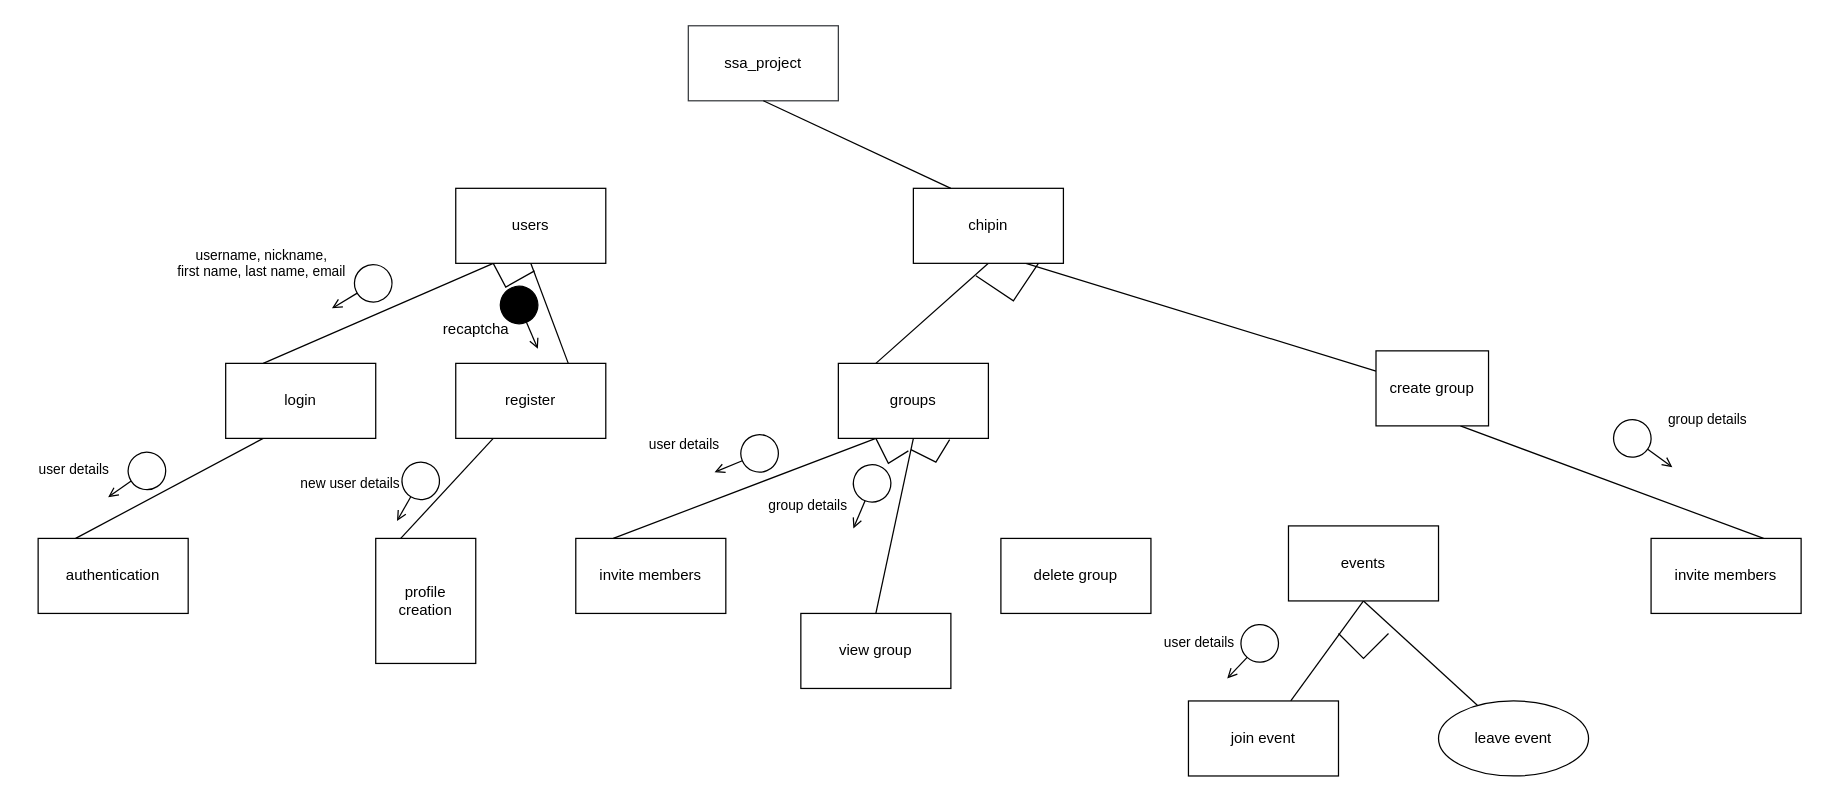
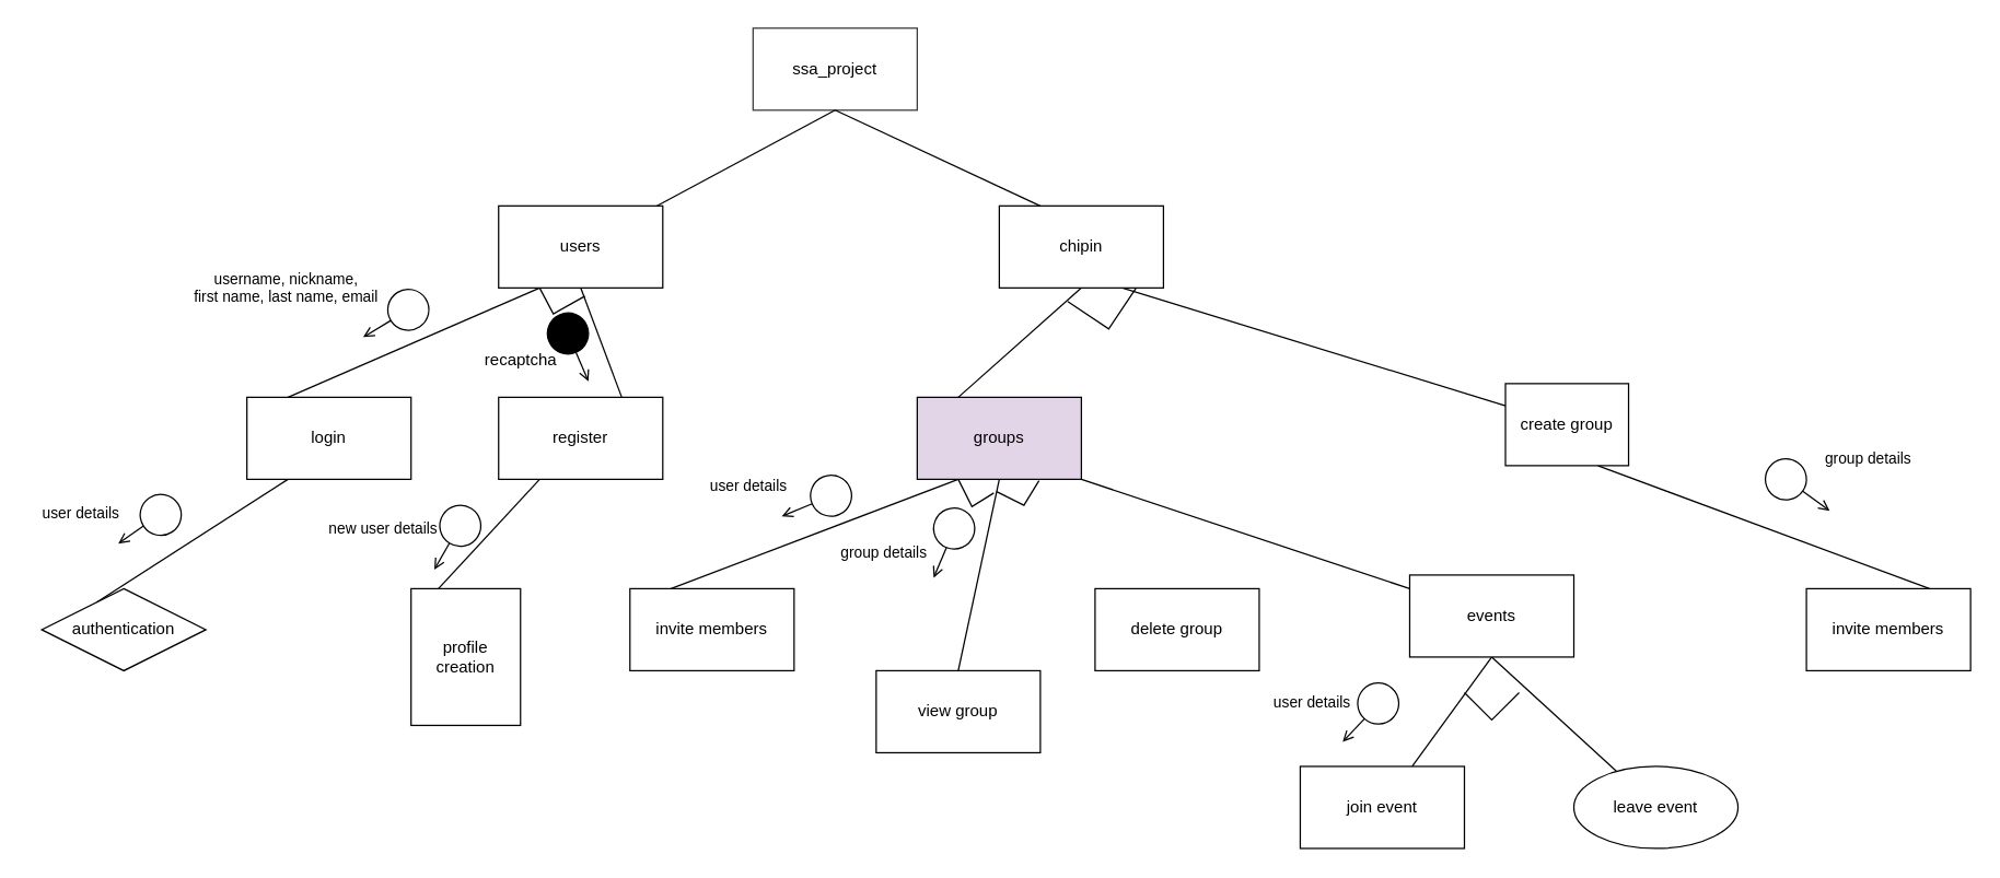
  <mxCell id="0" />
  <mxCell id="1" parent="0" />
  <mxCell id="2" value="ssa_project" style="rounded=0;whiteSpace=wrap;html=1;fillColor=none;strokeColor=#36393d;" parent="1" vertex="1"><mxGeometry x="550" y="20" width="120" height="60" as="geometry" /></mxCell>
  <mxCell id="3" style="rounded=0;orthogonalLoop=1;jettySize=auto;html=1;exitX=0.25;exitY=1;exitDx=0;exitDy=0;entryX=0.25;entryY=0;entryDx=0;entryDy=0;strokeColor=default;endArrow=none;endFill=0;" parent="1" source="5" target="12" edge="1"><mxGeometry relative="1" as="geometry" /></mxCell>
  <mxCell id="4" style="rounded=0;orthogonalLoop=1;jettySize=auto;html=1;exitX=0.5;exitY=1;exitDx=0;exitDy=0;entryX=0.75;entryY=0;entryDx=0;entryDy=0;endArrow=none;endFill=0;" parent="1" source="5" target="13" edge="1"><mxGeometry relative="1" as="geometry" /></mxCell>
  <mxCell id="5" value="users" style="rounded=0;whiteSpace=wrap;html=1;" parent="1" vertex="1"><mxGeometry x="364" y="150" width="120" height="60" as="geometry" /></mxCell>
+ <mxCell id="6" value="" style="endArrow=none;html=1;rounded=0;entryX=0.5;entryY=1;entryDx=0;entryDy=0;" parent="1" source="5" target="2" edge="1"><mxGeometry width="50" height="50" relative="1" as="geometry"><mxPoint x="490" y="119.289" as="sourcePoint" /><mxPoint x="490" y="69.289" as="targetPoint" /></mxGeometry></mxCell>
  <mxCell id="7" style="rounded=0;orthogonalLoop=1;jettySize=auto;html=1;exitX=0.5;exitY=1;exitDx=0;exitDy=0;entryX=0.25;entryY=0;entryDx=0;entryDy=0;endArrow=none;endFill=0;" parent="1" source="9" target="17" edge="1"><mxGeometry relative="1" as="geometry" /></mxCell>
  <mxCell id="8" style="rounded=0;orthogonalLoop=1;jettySize=auto;html=1;exitX=0.75;exitY=1;exitDx=0;exitDy=0;strokeColor=default;endArrow=none;endFill=0;" parent="1" source="9" target="19" edge="1"><mxGeometry relative="1" as="geometry" /></mxCell>
  <mxCell id="9" value="chipin" style="rounded=0;whiteSpace=wrap;html=1;" parent="1" vertex="1"><mxGeometry x="730" y="150" width="120" height="60" as="geometry" /></mxCell>
  <mxCell id="10" value="" style="endArrow=none;html=1;rounded=0;exitX=0.25;exitY=0;exitDx=0;exitDy=0;" parent="1" source="9" edge="1"><mxGeometry width="50" height="50" relative="1" as="geometry"><mxPoint x="528" y="170" as="sourcePoint" /><mxPoint x="610" y="80" as="targetPoint" /></mxGeometry></mxCell>
  <mxCell id="11" style="rounded=0;orthogonalLoop=1;jettySize=auto;html=1;exitX=0.25;exitY=1;exitDx=0;exitDy=0;entryX=0.25;entryY=0;entryDx=0;entryDy=0;endArrow=none;endFill=0;" parent="1" source="12" target="20" edge="1"><mxGeometry relative="1" as="geometry" /></mxCell>
  <mxCell id="12" value="login" style="rounded=0;whiteSpace=wrap;html=1;" parent="1" vertex="1"><mxGeometry x="180" y="290" width="120" height="60" as="geometry" /></mxCell>
  <mxCell id="13" value="register" style="rounded=0;whiteSpace=wrap;html=1;" parent="1" vertex="1"><mxGeometry x="364" y="290" width="120" height="60" as="geometry" /></mxCell>
  <mxCell id="14" style="rounded=0;orthogonalLoop=1;jettySize=auto;html=1;exitX=0.25;exitY=1;exitDx=0;exitDy=0;entryX=0.25;entryY=0;entryDx=0;entryDy=0;endArrow=none;endFill=0;" parent="1" source="17" target="21" edge="1"><mxGeometry relative="1" as="geometry" /></mxCell>
  <mxCell id="15" style="rounded=0;orthogonalLoop=1;jettySize=auto;html=1;exitX=0.5;exitY=1;exitDx=0;exitDy=0;entryX=0.5;entryY=0;entryDx=0;entryDy=0;endArrow=none;endFill=0;" parent="1" source="17" target="23" edge="1"><mxGeometry relative="1" as="geometry" /></mxCell>
- <mxCell id="17" value="groups" style="rounded=0;whiteSpace=wrap;html=1;" parent="1" vertex="1"><mxGeometry x="670" y="290" width="120" height="60" as="geometry" /></mxCell>
+ <mxCell id="16" style="rounded=0;orthogonalLoop=1;jettySize=auto;html=1;exitX=1;exitY=1;exitDx=0;exitDy=0;endArrow=none;endFill=0;" edge="1" parent="1" source="17" target="43"><mxGeometry relative="1" as="geometry" /></mxCell>
+ <mxCell id="17" value="groups" style="rounded=0;whiteSpace=wrap;html=1;fillColor=#e1d5e7;" parent="1" vertex="1"><mxGeometry x="670" y="290" width="120" height="60" as="geometry" /></mxCell>
  <mxCell id="18" style="rounded=0;orthogonalLoop=1;jettySize=auto;html=1;exitX=0.75;exitY=1;exitDx=0;exitDy=0;entryX=0.75;entryY=0;entryDx=0;entryDy=0;endArrow=none;endFill=0;" parent="1" source="19" target="24" edge="1"><mxGeometry relative="1" as="geometry" /></mxCell>
  <mxCell id="19" value="create group" style="rounded=0;whiteSpace=wrap;html=1;" parent="1" vertex="1"><mxGeometry x="1100" y="280" width="90" height="60" as="geometry" /></mxCell>
- <mxCell id="20" value="authentication" style="rounded=0;whiteSpace=wrap;html=1;" parent="1" vertex="1"><mxGeometry x="30" y="430" width="120" height="60" as="geometry" /></mxCell>
+ <mxCell id="20" value="authentication" style="rhombus;whiteSpace=wrap;html=1;" parent="1" vertex="1"><mxGeometry x="30" y="430" width="120" height="60" as="geometry" /></mxCell>
  <mxCell id="21" value="invite members" style="rounded=0;whiteSpace=wrap;html=1;" parent="1" vertex="1"><mxGeometry x="460" y="430" width="120" height="60" as="geometry" /></mxCell>
  <mxCell id="22" value="delete group" style="rounded=0;whiteSpace=wrap;html=1;" parent="1" vertex="1"><mxGeometry x="800" y="430" width="120" height="60" as="geometry" /></mxCell>
  <mxCell id="23" value="view group" style="rounded=0;whiteSpace=wrap;html=1;" parent="1" vertex="1"><mxGeometry x="640" y="490" width="120" height="60" as="geometry" /></mxCell>
  <mxCell id="24" value="invite members" style="rounded=0;whiteSpace=wrap;html=1;" parent="1" vertex="1"><mxGeometry x="1320" y="430" width="120" height="60" as="geometry" /></mxCell>
  <mxCell id="25" style="rounded=0;orthogonalLoop=1;jettySize=auto;html=1;exitX=0.25;exitY=0;exitDx=0;exitDy=0;entryX=0.25;entryY=1;entryDx=0;entryDy=0;endArrow=none;endFill=0;" parent="1" source="26" target="13" edge="1"><mxGeometry relative="1" as="geometry" /></mxCell>
  <mxCell id="26" value="profile creation" style="rounded=0;whiteSpace=wrap;html=1;" parent="1" vertex="1"><mxGeometry x="300" y="430" width="80" height="100" as="geometry" /></mxCell>
  <mxCell id="27" value="" style="group;rotation=80;" parent="1" vertex="1" connectable="0"><mxGeometry x="270.001" y="200.001" width="39.337" height="54.669" as="geometry" /></mxCell>
  <mxCell id="28" value="" style="ellipse;html=1;rotation=147;" parent="27" vertex="1"><mxGeometry x="13" y="11" width="30" height="30" as="geometry" /></mxCell>
  <mxCell id="29" value="" style="endArrow=open;html=1;rounded=0;align=center;verticalAlign=top;endFill=0;labelBackgroundColor=none;endSize=6;" parent="27" source="28" edge="1"><mxGeometry relative="1" as="geometry"><mxPoint x="-5" y="46" as="targetPoint" /></mxGeometry></mxCell>
  <mxCell id="30" value="" style="group;rotation=80;" parent="1" vertex="1" connectable="0"><mxGeometry x="90.001" y="350.001" width="39.337" height="54.669" as="geometry" /></mxCell>
  <mxCell id="31" value="" style="ellipse;html=1;rotation=147;" parent="30" vertex="1"><mxGeometry x="12" y="11" width="30" height="30" as="geometry" /></mxCell>
  <mxCell id="32" value="" style="endArrow=open;html=1;rounded=0;align=center;verticalAlign=top;endFill=0;labelBackgroundColor=none;endSize=6;" parent="30" source="31" edge="1"><mxGeometry relative="1" as="geometry"><mxPoint x="-4" y="47" as="targetPoint" /></mxGeometry></mxCell>
  <mxCell id="33" value="" style="group" parent="1" vertex="1" connectable="0"><mxGeometry x="395.001" y="223.661" width="39.337" height="54.669" as="geometry" /></mxCell>
  <mxCell id="34" value="" style="ellipse;html=1;rotation=67;fillColor=#000000;" parent="33" vertex="1"><mxGeometry x="4.669" y="4.669" width="30" height="30" as="geometry" /></mxCell>
  <mxCell id="35" value="" style="endArrow=open;html=1;rounded=0;align=center;verticalAlign=top;endFill=0;labelBackgroundColor=none;endSize=6;" parent="33" source="34" edge="1"><mxGeometry relative="1" as="geometry"><mxPoint x="34.669" y="54.669" as="targetPoint" /></mxGeometry></mxCell>
  <mxCell id="36" value="recaptcha" style="text;html=1;align=center;verticalAlign=middle;resizable=0;points=[];autosize=1;strokeColor=none;fillColor=none;" parent="1" vertex="1"><mxGeometry x="340" y="248.33" width="80" height="30" as="geometry" /></mxCell>
  <mxCell id="37" value="&lt;font style=&quot;font-size: 11px;&quot;&gt;username, nickname,&amp;nbsp;&lt;/font&gt;&lt;div style=&quot;font-size: 11px;&quot;&gt;&lt;font style=&quot;font-size: 11px;&quot;&gt;&lt;font style=&quot;font-size: 11px;&quot;&gt;first name, last name, email&lt;/font&gt;&lt;font style=&quot;font-size: 11px;&quot;&gt;&amp;nbsp;&lt;/font&gt;&lt;/font&gt;&lt;/div&gt;" style="text;html=1;align=center;verticalAlign=middle;resizable=0;points=[];autosize=1;strokeColor=none;fillColor=none;" parent="1" vertex="1"><mxGeometry x="130" y="190" width="160" height="40" as="geometry" /></mxCell>
  <mxCell id="38" value="&lt;font style=&quot;font-size: 11px;&quot;&gt;user details&lt;/font&gt;&lt;span style=&quot;font-size: 11px; background-color: initial;&quot;&gt;&amp;nbsp;&lt;/span&gt;" style="text;html=1;align=center;verticalAlign=middle;resizable=0;points=[];autosize=1;strokeColor=none;fillColor=none;" parent="1" vertex="1"><mxGeometry x="20" y="360" width="80" height="30" as="geometry" /></mxCell>
  <mxCell id="39" value="" style="endArrow=none;html=1;rounded=0;" edge="1" parent="1"><mxGeometry width="50" height="50" relative="1" as="geometry"><mxPoint x="700" y="350" as="sourcePoint" /><mxPoint x="726" y="360" as="targetPoint" /><Array as="points"><mxPoint x="710" y="370" /></Array></mxGeometry></mxCell>
  <mxCell id="40" value="" style="endArrow=none;html=1;rounded=0;" edge="1" parent="1"><mxGeometry width="50" height="50" relative="1" as="geometry"><mxPoint x="728" y="359" as="sourcePoint" /><mxPoint x="759" y="351" as="targetPoint" /><Array as="points"><mxPoint x="748" y="369" /></Array></mxGeometry></mxCell>
  <mxCell id="41" style="rounded=0;orthogonalLoop=1;jettySize=auto;html=1;exitX=0.5;exitY=1;exitDx=0;exitDy=0;endArrow=none;endFill=0;" edge="1" parent="1" source="43" target="45"><mxGeometry relative="1" as="geometry" /></mxCell>
  <mxCell id="42" style="rounded=0;orthogonalLoop=1;jettySize=auto;html=1;exitX=0.5;exitY=1;exitDx=0;exitDy=0;endArrow=none;endFill=0;" edge="1" parent="1" source="43" target="46"><mxGeometry relative="1" as="geometry" /></mxCell>
  <mxCell id="43" value="events" style="rounded=0;whiteSpace=wrap;html=1;" vertex="1" parent="1"><mxGeometry x="1030" y="420" width="120" height="60" as="geometry" /></mxCell>
  <mxCell id="44" value="" style="endArrow=none;html=1;rounded=0;" edge="1" parent="1"><mxGeometry width="50" height="50" relative="1" as="geometry"><mxPoint x="780" y="220" as="sourcePoint" /><mxPoint x="830" y="210" as="targetPoint" /><Array as="points"><mxPoint x="810" y="240" /></Array></mxGeometry></mxCell>
  <mxCell id="45" value="join event" style="rounded=0;whiteSpace=wrap;html=1;" vertex="1" parent="1"><mxGeometry x="950" y="560" width="120" height="60" as="geometry" /></mxCell>
  <mxCell id="46" value="leave event" style="ellipse;whiteSpace=wrap;html=1;" vertex="1" parent="1"><mxGeometry x="1150" y="560" width="120" height="60" as="geometry" /></mxCell>
  <mxCell id="47" value="" style="group;rotation=155;" vertex="1" connectable="0" parent="1"><mxGeometry x="980.001" y="490.001" width="39.337" height="54.669" as="geometry" /></mxCell>
  <mxCell id="48" value="" style="ellipse;html=1;rotation=132;" vertex="1" parent="47"><mxGeometry x="12" y="9" width="30" height="30" as="geometry" /></mxCell>
  <mxCell id="49" value="" style="endArrow=open;html=1;rounded=0;align=center;verticalAlign=top;endFill=0;labelBackgroundColor=none;endSize=6;" edge="1" parent="47" source="48"><mxGeometry relative="1" as="geometry"><mxPoint x="1" y="52" as="targetPoint" /></mxGeometry></mxCell>
  <mxCell id="50" value="&lt;font style=&quot;font-size: 11px;&quot;&gt;user details&lt;/font&gt;&lt;span style=&quot;font-size: 11px; background-color: initial;&quot;&gt;&amp;nbsp;&lt;/span&gt;" style="text;html=1;align=center;verticalAlign=middle;resizable=0;points=[];autosize=1;strokeColor=none;fillColor=none;" vertex="1" parent="1"><mxGeometry x="920" y="498" width="80" height="30" as="geometry" /></mxCell>
  <mxCell id="51" value="" style="group;rotation=58;" vertex="1" connectable="0" parent="1"><mxGeometry x="1290.001" y="330.001" width="39.337" height="54.669" as="geometry" /></mxCell>
  <mxCell id="52" value="" style="ellipse;html=1;rotation=35;" vertex="1" parent="51"><mxGeometry y="5" width="30" height="30" as="geometry" /></mxCell>
  <mxCell id="53" value="" style="endArrow=open;html=1;rounded=0;align=center;verticalAlign=top;endFill=0;labelBackgroundColor=none;endSize=6;" edge="1" parent="51" source="52"><mxGeometry relative="1" as="geometry"><mxPoint x="47" y="43" as="targetPoint" /></mxGeometry></mxCell>
  <mxCell id="54" value="&lt;span style=&quot;font-size: 11px;&quot;&gt;group details&lt;/span&gt;" style="text;html=1;align=center;verticalAlign=middle;resizable=0;points=[];autosize=1;strokeColor=none;fillColor=none;" vertex="1" parent="1"><mxGeometry x="1320" y="320" width="90" height="30" as="geometry" /></mxCell>
  <mxCell id="55" value="" style="group;rotation=135;" vertex="1" connectable="0" parent="1"><mxGeometry x="671.001" y="365.001" width="39.337" height="54.669" as="geometry" /></mxCell>
  <mxCell id="56" value="" style="ellipse;html=1;rotation=112;" vertex="1" parent="55"><mxGeometry x="11" y="6" width="30" height="30" as="geometry" /></mxCell>
  <mxCell id="57" value="" style="endArrow=open;html=1;rounded=0;align=center;verticalAlign=top;endFill=0;labelBackgroundColor=none;endSize=6;" edge="1" parent="55" source="56"><mxGeometry relative="1" as="geometry"><mxPoint x="11" y="57" as="targetPoint" /></mxGeometry></mxCell>
  <mxCell id="58" value="&lt;font style=&quot;font-size: 11px;&quot;&gt;group details&lt;/font&gt;&lt;span style=&quot;font-size: 11px; background-color: initial;&quot;&gt;&amp;nbsp;&lt;/span&gt;" style="text;html=1;align=center;verticalAlign=middle;resizable=0;points=[];autosize=1;strokeColor=none;fillColor=none;" vertex="1" parent="1"><mxGeometry x="605" y="391" width="84" height="26" as="geometry" /></mxCell>
  <mxCell id="59" value="" style="endArrow=none;html=1;rounded=0;" edge="1" parent="1"><mxGeometry width="50" height="50" relative="1" as="geometry"><mxPoint x="1070" y="506" as="sourcePoint" /><mxPoint x="1110" y="506" as="targetPoint" /><Array as="points"><mxPoint x="1090" y="526" /></Array></mxGeometry></mxCell>
  <mxCell id="60" value="" style="endArrow=none;html=1;rounded=0;exitX=0.25;exitY=1;exitDx=0;exitDy=0;" edge="1" parent="1" source="5"><mxGeometry width="50" height="50" relative="1" as="geometry"><mxPoint x="368" y="221" as="sourcePoint" /><mxPoint x="427" y="216" as="targetPoint" /><Array as="points"><mxPoint x="404" y="229" /></Array></mxGeometry></mxCell>
  <mxCell id="61" value="" style="group;rotation=55;" vertex="1" connectable="0" parent="1"><mxGeometry x="310.001" y="361.001" width="39.337" height="54.669" as="geometry" /></mxCell>
  <mxCell id="62" value="" style="ellipse;html=1;rotation=122;" vertex="1" parent="61"><mxGeometry x="11" y="8" width="30" height="30" as="geometry" /></mxCell>
  <mxCell id="63" value="" style="endArrow=open;html=1;rounded=0;align=center;verticalAlign=top;endFill=0;labelBackgroundColor=none;endSize=6;" edge="1" parent="61" source="62"><mxGeometry relative="1" as="geometry"><mxPoint x="7" y="55" as="targetPoint" /></mxGeometry></mxCell>
  <mxCell id="64" value="&lt;font style=&quot;font-size: 11px;&quot;&gt;new user details&lt;/font&gt;&lt;span style=&quot;font-size: 11px; background-color: initial;&quot;&gt;&amp;nbsp;&lt;/span&gt;" style="text;html=1;align=center;verticalAlign=middle;resizable=0;points=[];autosize=1;strokeColor=none;fillColor=none;" vertex="1" parent="1"><mxGeometry x="230" y="373" width="101" height="26" as="geometry" /></mxCell>
  <mxCell id="65" value="" style="group;rotation=-180;" vertex="1" connectable="0" parent="1"><mxGeometry x="578.001" y="335.001" width="39.337" height="54.669" as="geometry" /></mxCell>
  <mxCell id="66" value="" style="ellipse;html=1;rotation=-203;" vertex="1" parent="65"><mxGeometry x="14" y="12" width="30" height="30" as="geometry" /></mxCell>
  <mxCell id="67" value="" style="endArrow=open;html=1;rounded=0;align=center;verticalAlign=top;endFill=0;labelBackgroundColor=none;endSize=6;" edge="1" parent="65" source="66"><mxGeometry relative="1" as="geometry"><mxPoint x="-7" y="42" as="targetPoint" /></mxGeometry></mxCell>
  <mxCell id="68" value="&lt;font style=&quot;font-size: 11px;&quot;&gt;user details&lt;/font&gt;&lt;span style=&quot;font-size: 11px; background-color: initial;&quot;&gt;&amp;nbsp;&lt;/span&gt;" style="text;html=1;align=center;verticalAlign=middle;resizable=0;points=[];autosize=1;strokeColor=none;fillColor=none;" vertex="1" parent="1"><mxGeometry x="509" y="342" width="77" height="26" as="geometry" /></mxCell>
